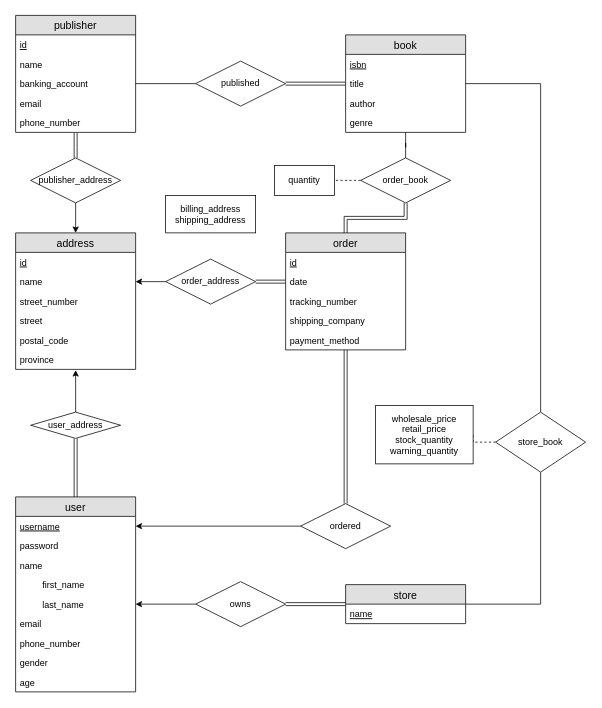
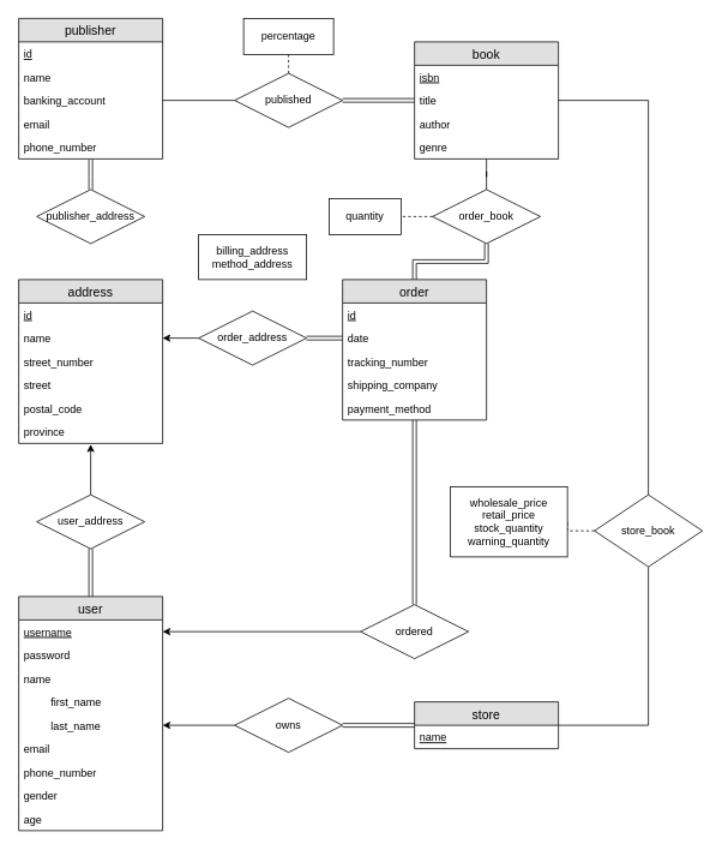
  <mxCell id="0" />
  <mxCell id="1" parent="0" />
  <mxCell id="2" value="publisher" style="swimlane;fontStyle=0;childLayout=stackLayout;horizontal=1;startSize=26;fillColor=#e0e0e0;horizontalStack=0;resizeParent=1;resizeParentMax=0;resizeLast=0;collapsible=1;marginBottom=0;swimlaneFillColor=#ffffff;align=center;fontSize=14;" vertex="1" parent="1"><mxGeometry x="20" y="20" width="160" height="156" as="geometry" /></mxCell>
  <mxCell id="3" value="id" style="text;strokeColor=none;fillColor=none;spacingLeft=4;spacingRight=4;overflow=hidden;rotatable=0;points=[[0,0.5],[1,0.5]];portConstraint=eastwest;fontSize=12;fontStyle=4" vertex="1" parent="2"><mxGeometry y="26" width="160" height="26" as="geometry" /></mxCell>
  <mxCell id="4" value="name" style="text;strokeColor=none;fillColor=none;spacingLeft=4;spacingRight=4;overflow=hidden;rotatable=0;points=[[0,0.5],[1,0.5]];portConstraint=eastwest;fontSize=12;" vertex="1" parent="2"><mxGeometry y="52" width="160" height="26" as="geometry" /></mxCell>
  <mxCell id="5" value="banking_account" style="text;strokeColor=none;fillColor=none;spacingLeft=4;spacingRight=4;overflow=hidden;rotatable=0;points=[[0,0.5],[1,0.5]];portConstraint=eastwest;fontSize=12;" vertex="1" parent="2"><mxGeometry y="78" width="160" height="26" as="geometry" /></mxCell>
  <mxCell id="6" value="email" style="text;strokeColor=none;fillColor=none;spacingLeft=4;spacingRight=4;overflow=hidden;rotatable=0;points=[[0,0.5],[1,0.5]];portConstraint=eastwest;fontSize=12;" vertex="1" parent="2"><mxGeometry y="104" width="160" height="26" as="geometry" /></mxCell>
  <mxCell id="7" value="phone_number" style="text;strokeColor=none;fillColor=none;spacingLeft=4;spacingRight=4;overflow=hidden;rotatable=0;points=[[0,0.5],[1,0.5]];portConstraint=eastwest;fontSize=12;" vertex="1" parent="2"><mxGeometry y="130" width="160" height="26" as="geometry" /></mxCell>
  <mxCell id="8" style="edgeStyle=orthogonalEdgeStyle;rounded=0;orthogonalLoop=1;jettySize=auto;html=1;exitX=0;exitY=0.5;exitDx=0;exitDy=0;endArrow=none;endFill=0;" edge="1" parent="1" source="10" target="5"><mxGeometry relative="1" as="geometry"><mxPoint x="220" y="130" as="targetPoint" /></mxGeometry></mxCell>
  <mxCell id="9" style="edgeStyle=orthogonalEdgeStyle;rounded=0;orthogonalLoop=1;jettySize=auto;html=1;exitX=1;exitY=0.5;exitDx=0;exitDy=0;endArrow=none;endFill=0;shape=link;" edge="1" parent="1" source="10" target="15"><mxGeometry relative="1" as="geometry" /></mxCell>
  <mxCell id="10" value="published" style="shape=rhombus;perimeter=rhombusPerimeter;whiteSpace=wrap;html=1;align=center;" vertex="1" parent="1"><mxGeometry x="260" y="81" width="120" height="60" as="geometry" /></mxCell>
+ <mxCell id="11" style="edgeStyle=orthogonalEdgeStyle;rounded=0;orthogonalLoop=1;jettySize=auto;html=1;exitX=0.5;exitY=1;exitDx=0;exitDy=0;entryX=0.5;entryY=0;entryDx=0;entryDy=0;endArrow=none;endFill=0;dashed=1;" edge="1" parent="1" source="12" target="10"><mxGeometry relative="1" as="geometry" /></mxCell>
+ <mxCell id="12" value="percentage" style="whiteSpace=wrap;html=1;align=center;" vertex="1" parent="1"><mxGeometry x="270" y="20" width="100" height="40" as="geometry" /></mxCell>
  <mxCell id="13" value="book" style="swimlane;fontStyle=0;childLayout=stackLayout;horizontal=1;startSize=26;fillColor=#e0e0e0;horizontalStack=0;resizeParent=1;resizeParentMax=0;resizeLast=0;collapsible=1;marginBottom=0;swimlaneFillColor=#ffffff;align=center;fontSize=14;" vertex="1" parent="1"><mxGeometry x="460" y="46" width="160" height="130" as="geometry" /></mxCell>
  <mxCell id="14" value="isbn" style="text;strokeColor=none;fillColor=none;spacingLeft=4;spacingRight=4;overflow=hidden;rotatable=0;points=[[0,0.5],[1,0.5]];portConstraint=eastwest;fontSize=12;fontStyle=4" vertex="1" parent="13"><mxGeometry y="26" width="160" height="26" as="geometry" /></mxCell>
  <mxCell id="15" value="title" style="text;strokeColor=none;fillColor=none;spacingLeft=4;spacingRight=4;overflow=hidden;rotatable=0;points=[[0,0.5],[1,0.5]];portConstraint=eastwest;fontSize=12;" vertex="1" parent="13"><mxGeometry y="52" width="160" height="26" as="geometry" /></mxCell>
  <mxCell id="16" value="author" style="text;strokeColor=none;fillColor=none;spacingLeft=4;spacingRight=4;overflow=hidden;rotatable=0;points=[[0,0.5],[1,0.5]];portConstraint=eastwest;fontSize=12;" vertex="1" parent="13"><mxGeometry y="78" width="160" height="26" as="geometry" /></mxCell>
  <mxCell id="17" value="genre" style="text;strokeColor=none;fillColor=none;spacingLeft=4;spacingRight=4;overflow=hidden;rotatable=0;points=[[0,0.5],[1,0.5]];portConstraint=eastwest;fontSize=12;" vertex="1" parent="13"><mxGeometry y="104" width="160" height="26" as="geometry" /></mxCell>
  <mxCell id="18" style="edgeStyle=orthogonalEdgeStyle;rounded=0;orthogonalLoop=1;jettySize=auto;html=1;entryX=0.5;entryY=1.027;entryDx=0;entryDy=0;entryPerimeter=0;endArrow=classic;endFill=1;shape=link;" edge="1" parent="1" source="20" target="7"><mxGeometry relative="1" as="geometry" /></mxCell>
- <mxCell id="19" style="edgeStyle=orthogonalEdgeStyle;rounded=0;orthogonalLoop=1;jettySize=auto;html=1;entryX=0.5;entryY=0;entryDx=0;entryDy=0;endArrow=classic;endFill=1;" edge="1" parent="1" source="20" target="28"><mxGeometry relative="1" as="geometry" /></mxCell>
  <mxCell id="20" value="publisher_address" style="shape=rhombus;perimeter=rhombusPerimeter;whiteSpace=wrap;html=1;align=center;" vertex="1" parent="1"><mxGeometry x="40" y="210" width="120" height="60" as="geometry" /></mxCell>
  <mxCell id="21" style="edgeStyle=orthogonalEdgeStyle;rounded=0;orthogonalLoop=1;jettySize=auto;html=1;endArrow=classic;endFill=1;entryX=0.5;entryY=1.038;entryDx=0;entryDy=0;entryPerimeter=0;" edge="1" parent="1" source="23" target="34"><mxGeometry relative="1" as="geometry"><mxPoint x="100" y="545" as="targetPoint" /></mxGeometry></mxCell>
  <mxCell id="22" style="edgeStyle=orthogonalEdgeStyle;rounded=0;orthogonalLoop=1;jettySize=auto;html=1;exitX=0.5;exitY=1;exitDx=0;exitDy=0;entryX=0.5;entryY=0;entryDx=0;entryDy=0;endArrow=classic;endFill=1;shape=link;" edge="1" parent="1" source="23" target="41"><mxGeometry relative="1" as="geometry" /></mxCell>
- <mxCell id="23" value="user_address" style="shape=rhombus;perimeter=rhombusPerimeter;whiteSpace=wrap;html=1;align=center;" vertex="1" parent="1"><mxGeometry x="40" y="549" width="120" height="35" as="geometry" /></mxCell>
+ <mxCell id="23" value="user_address" style="shape=rhombus;perimeter=rhombusPerimeter;whiteSpace=wrap;html=1;align=center;" vertex="1" parent="1"><mxGeometry x="40" y="549" width="120" height="60" as="geometry" /></mxCell>
  <mxCell id="24" style="edgeStyle=orthogonalEdgeStyle;rounded=0;orthogonalLoop=1;jettySize=auto;html=1;exitX=0;exitY=0.5;exitDx=0;exitDy=0;entryX=1;entryY=0.5;entryDx=0;entryDy=0;endArrow=classic;endFill=1;" edge="1" parent="1" source="26" target="30"><mxGeometry relative="1" as="geometry" /></mxCell>
  <mxCell id="25" style="edgeStyle=orthogonalEdgeStyle;rounded=0;orthogonalLoop=1;jettySize=auto;html=1;exitX=1;exitY=0.5;exitDx=0;exitDy=0;entryX=0;entryY=0.5;entryDx=0;entryDy=0;endArrow=classic;endFill=1;shape=link;" edge="1" parent="1" source="26" target="37"><mxGeometry relative="1" as="geometry" /></mxCell>
  <mxCell id="26" value="order_address" style="shape=rhombus;perimeter=rhombusPerimeter;whiteSpace=wrap;html=1;align=center;" vertex="1" parent="1"><mxGeometry x="220" y="345" width="120" height="60" as="geometry" /></mxCell>
- <mxCell id="27" value="&lt;div&gt;billing_address&lt;/div&gt;&lt;div&gt;shipping_address&lt;br&gt;&lt;/div&gt;" style="whiteSpace=wrap;html=1;align=center;" vertex="1" parent="1"><mxGeometry x="220" y="260" width="120" height="50" as="geometry" /></mxCell>
+ <mxCell id="27" value="&lt;div&gt;billing_address&lt;/div&gt;&lt;div&gt;method_address&lt;br&gt;&lt;/div&gt;" style="whiteSpace=wrap;html=1;align=center;" vertex="1" parent="1"><mxGeometry x="220" y="260" width="120" height="50" as="geometry" /></mxCell>
  <mxCell id="28" value="address" style="swimlane;fontStyle=0;childLayout=stackLayout;horizontal=1;startSize=26;fillColor=#e0e0e0;horizontalStack=0;resizeParent=1;resizeParentMax=0;resizeLast=0;collapsible=1;marginBottom=0;swimlaneFillColor=#ffffff;align=center;fontSize=14;" vertex="1" parent="1"><mxGeometry x="20" y="310" width="160" height="182" as="geometry" /></mxCell>
  <mxCell id="29" value="id" style="text;strokeColor=none;fillColor=none;spacingLeft=4;spacingRight=4;overflow=hidden;rotatable=0;points=[[0,0.5],[1,0.5]];portConstraint=eastwest;fontSize=12;fontStyle=4" vertex="1" parent="28"><mxGeometry y="26" width="160" height="26" as="geometry" /></mxCell>
  <mxCell id="30" value="name" style="text;strokeColor=none;fillColor=none;spacingLeft=4;spacingRight=4;overflow=hidden;rotatable=0;points=[[0,0.5],[1,0.5]];portConstraint=eastwest;fontSize=12;fontStyle=0" vertex="1" parent="28"><mxGeometry y="52" width="160" height="26" as="geometry" /></mxCell>
  <mxCell id="31" value="street_number" style="text;strokeColor=none;fillColor=none;spacingLeft=4;spacingRight=4;overflow=hidden;rotatable=0;points=[[0,0.5],[1,0.5]];portConstraint=eastwest;fontSize=12;fontStyle=0" vertex="1" parent="28"><mxGeometry y="78" width="160" height="26" as="geometry" /></mxCell>
  <mxCell id="32" value="street" style="text;strokeColor=none;fillColor=none;spacingLeft=4;spacingRight=4;overflow=hidden;rotatable=0;points=[[0,0.5],[1,0.5]];portConstraint=eastwest;fontSize=12;fontStyle=0" vertex="1" parent="28"><mxGeometry y="104" width="160" height="26" as="geometry" /></mxCell>
  <mxCell id="33" value="postal_code" style="text;strokeColor=none;fillColor=none;spacingLeft=4;spacingRight=4;overflow=hidden;rotatable=0;points=[[0,0.5],[1,0.5]];portConstraint=eastwest;fontSize=12;fontStyle=0" vertex="1" parent="28"><mxGeometry y="130" width="160" height="26" as="geometry" /></mxCell>
  <mxCell id="34" value="province" style="text;strokeColor=none;fillColor=none;spacingLeft=4;spacingRight=4;overflow=hidden;rotatable=0;points=[[0,0.5],[1,0.5]];portConstraint=eastwest;fontSize=12;fontStyle=0" vertex="1" parent="28"><mxGeometry y="156" width="160" height="26" as="geometry" /></mxCell>
  <mxCell id="35" value="order" style="swimlane;fontStyle=0;childLayout=stackLayout;horizontal=1;startSize=26;fillColor=#e0e0e0;horizontalStack=0;resizeParent=1;resizeParentMax=0;resizeLast=0;collapsible=1;marginBottom=0;swimlaneFillColor=#ffffff;align=center;fontSize=14;" vertex="1" parent="1"><mxGeometry x="380" y="310" width="160" height="156" as="geometry" /></mxCell>
  <mxCell id="36" value="id" style="text;strokeColor=none;fillColor=none;spacingLeft=4;spacingRight=4;overflow=hidden;rotatable=0;points=[[0,0.5],[1,0.5]];portConstraint=eastwest;fontSize=12;fontStyle=4" vertex="1" parent="35"><mxGeometry y="26" width="160" height="26" as="geometry" /></mxCell>
  <mxCell id="37" value="date" style="text;strokeColor=none;fillColor=none;spacingLeft=4;spacingRight=4;overflow=hidden;rotatable=0;points=[[0,0.5],[1,0.5]];portConstraint=eastwest;fontSize=12;" vertex="1" parent="35"><mxGeometry y="52" width="160" height="26" as="geometry" /></mxCell>
  <mxCell id="38" value="tracking_number" style="text;strokeColor=none;fillColor=none;spacingLeft=4;spacingRight=4;overflow=hidden;rotatable=0;points=[[0,0.5],[1,0.5]];portConstraint=eastwest;fontSize=12;" vertex="1" parent="35"><mxGeometry y="78" width="160" height="26" as="geometry" /></mxCell>
  <mxCell id="39" value="shipping_company" style="text;strokeColor=none;fillColor=none;spacingLeft=4;spacingRight=4;overflow=hidden;rotatable=0;points=[[0,0.5],[1,0.5]];portConstraint=eastwest;fontSize=12;" vertex="1" parent="35"><mxGeometry y="104" width="160" height="26" as="geometry" /></mxCell>
  <mxCell id="40" value="payment_method" style="text;strokeColor=none;fillColor=none;spacingLeft=4;spacingRight=4;overflow=hidden;rotatable=0;points=[[0,0.5],[1,0.5]];portConstraint=eastwest;fontSize=12;" vertex="1" parent="35"><mxGeometry y="130" width="160" height="26" as="geometry" /></mxCell>
  <mxCell id="41" value="user" style="swimlane;fontStyle=0;childLayout=stackLayout;horizontal=1;startSize=26;fillColor=#e0e0e0;horizontalStack=0;resizeParent=1;resizeParentMax=0;resizeLast=0;collapsible=1;marginBottom=0;swimlaneFillColor=#ffffff;align=center;fontSize=14;" vertex="1" parent="1"><mxGeometry x="20" y="662" width="160" height="260" as="geometry" /></mxCell>
  <mxCell id="42" value="username" style="text;strokeColor=none;fillColor=none;spacingLeft=4;spacingRight=4;overflow=hidden;rotatable=0;points=[[0,0.5],[1,0.5]];portConstraint=eastwest;fontSize=12;fontStyle=4" vertex="1" parent="41"><mxGeometry y="26" width="160" height="26" as="geometry" /></mxCell>
  <mxCell id="43" value="password" style="text;strokeColor=none;fillColor=none;spacingLeft=4;spacingRight=4;overflow=hidden;rotatable=0;points=[[0,0.5],[1,0.5]];portConstraint=eastwest;fontSize=12;" vertex="1" parent="41"><mxGeometry y="52" width="160" height="26" as="geometry" /></mxCell>
  <mxCell id="44" value="name" style="text;strokeColor=none;fillColor=none;spacingLeft=4;spacingRight=4;overflow=hidden;rotatable=0;points=[[0,0.5],[1,0.5]];portConstraint=eastwest;fontSize=12;fontStyle=0" vertex="1" parent="41"><mxGeometry y="78" width="160" height="26" as="geometry" /></mxCell>
  <mxCell id="45" value="first_name" style="shape=partialRectangle;top=0;left=0;right=0;bottom=0;align=left;verticalAlign=top;fillColor=none;spacingLeft=34;spacingRight=4;overflow=hidden;rotatable=0;points=[[0,0.5],[1,0.5]];portConstraint=eastwest;dropTarget=0;fontSize=12;" vertex="1" parent="41"><mxGeometry y="104" width="160" height="26" as="geometry" /></mxCell>
  <mxCell id="46" value="" style="shape=partialRectangle;top=0;left=0;bottom=0;right=0;fillColor=none;align=left;verticalAlign=top;spacingLeft=4;spacingRight=4;overflow=hidden;rotatable=0;points=[];portConstraint=eastwest;part=1;fontSize=12;" vertex="1" connectable="0" parent="45"><mxGeometry width="30" height="26" as="geometry" /></mxCell>
  <mxCell id="47" value="last_name" style="shape=partialRectangle;top=0;left=0;right=0;bottom=0;align=left;verticalAlign=top;fillColor=none;spacingLeft=34;spacingRight=4;overflow=hidden;rotatable=0;points=[[0,0.5],[1,0.5]];portConstraint=eastwest;dropTarget=0;fontSize=12;" vertex="1" parent="41"><mxGeometry y="130" width="160" height="26" as="geometry" /></mxCell>
  <mxCell id="48" value="" style="shape=partialRectangle;top=0;left=0;bottom=0;right=0;fillColor=none;align=left;verticalAlign=top;spacingLeft=4;spacingRight=4;overflow=hidden;rotatable=0;points=[];portConstraint=eastwest;part=1;fontSize=12;" vertex="1" connectable="0" parent="47"><mxGeometry width="30" height="26" as="geometry" /></mxCell>
  <mxCell id="49" value="email" style="text;strokeColor=none;fillColor=none;spacingLeft=4;spacingRight=4;overflow=hidden;rotatable=0;points=[[0,0.5],[1,0.5]];portConstraint=eastwest;fontSize=12;" vertex="1" parent="41"><mxGeometry y="156" width="160" height="26" as="geometry" /></mxCell>
  <mxCell id="50" value="phone_number" style="text;strokeColor=none;fillColor=none;spacingLeft=4;spacingRight=4;overflow=hidden;rotatable=0;points=[[0,0.5],[1,0.5]];portConstraint=eastwest;fontSize=12;" vertex="1" parent="41"><mxGeometry y="182" width="160" height="26" as="geometry" /></mxCell>
  <mxCell id="51" value="gender" style="text;strokeColor=none;fillColor=none;spacingLeft=4;spacingRight=4;overflow=hidden;rotatable=0;points=[[0,0.5],[1,0.5]];portConstraint=eastwest;fontSize=12;" vertex="1" parent="41"><mxGeometry y="208" width="160" height="26" as="geometry" /></mxCell>
  <mxCell id="52" value="age" style="text;strokeColor=none;fillColor=none;spacingLeft=4;spacingRight=4;overflow=hidden;rotatable=0;points=[[0,0.5],[1,0.5]];portConstraint=eastwest;fontSize=12;" vertex="1" parent="41"><mxGeometry y="234" width="160" height="26" as="geometry" /></mxCell>
  <mxCell id="53" style="edgeStyle=orthogonalEdgeStyle;rounded=0;orthogonalLoop=1;jettySize=auto;html=1;exitX=0;exitY=0.5;exitDx=0;exitDy=0;entryX=1;entryY=0.5;entryDx=0;entryDy=0;endArrow=classic;endFill=1;" edge="1" parent="1" source="55" target="42"><mxGeometry relative="1" as="geometry" /></mxCell>
  <mxCell id="54" style="edgeStyle=orthogonalEdgeStyle;rounded=0;orthogonalLoop=1;jettySize=auto;html=1;exitX=0.5;exitY=0;exitDx=0;exitDy=0;endArrow=classic;endFill=1;shape=link;" edge="1" parent="1" source="55" target="35"><mxGeometry relative="1" as="geometry"><mxPoint x="460" y="480" as="targetPoint" /></mxGeometry></mxCell>
  <mxCell id="55" value="ordered" style="shape=rhombus;perimeter=rhombusPerimeter;whiteSpace=wrap;html=1;align=center;" vertex="1" parent="1"><mxGeometry x="400" y="671" width="120" height="60" as="geometry" /></mxCell>
  <mxCell id="56" style="edgeStyle=orthogonalEdgeStyle;rounded=0;orthogonalLoop=1;jettySize=auto;html=1;exitX=0.5;exitY=0;exitDx=0;exitDy=0;endArrow=none;endFill=0;" edge="1" parent="1" source="59" target="13"><mxGeometry relative="1" as="geometry" /></mxCell>
  <mxCell id="57" style="edgeStyle=orthogonalEdgeStyle;rounded=0;orthogonalLoop=1;jettySize=auto;html=1;entryX=0.5;entryY=0;entryDx=0;entryDy=0;endArrow=none;endFill=0;shape=link;" edge="1" parent="1" source="59" target="35"><mxGeometry relative="1" as="geometry" /></mxCell>
  <mxCell id="58" style="edgeStyle=orthogonalEdgeStyle;rounded=0;orthogonalLoop=1;jettySize=auto;html=1;exitX=0;exitY=0.5;exitDx=0;exitDy=0;entryX=1;entryY=0.5;entryDx=0;entryDy=0;endArrow=none;endFill=0;dashed=1;" edge="1" parent="1" source="59" target="60"><mxGeometry relative="1" as="geometry" /></mxCell>
  <mxCell id="59" value="order_book" style="shape=rhombus;perimeter=rhombusPerimeter;whiteSpace=wrap;html=1;align=center;" vertex="1" parent="1"><mxGeometry x="480" y="210" width="120" height="60" as="geometry" /></mxCell>
  <mxCell id="60" value="quantity" style="whiteSpace=wrap;html=1;align=center;" vertex="1" parent="1"><mxGeometry x="365" y="220" width="80" height="40" as="geometry" /></mxCell>
  <mxCell id="61" style="edgeStyle=orthogonalEdgeStyle;rounded=0;orthogonalLoop=1;jettySize=auto;html=1;endArrow=none;endFill=0;exitX=1;exitY=0.5;exitDx=0;exitDy=0;shape=link;" edge="1" parent="1" source="63" target="69"><mxGeometry relative="1" as="geometry"><mxPoint x="410" y="843" as="sourcePoint" /></mxGeometry></mxCell>
  <mxCell id="62" style="edgeStyle=orthogonalEdgeStyle;rounded=0;orthogonalLoop=1;jettySize=auto;html=1;exitX=0;exitY=0.5;exitDx=0;exitDy=0;endArrow=classic;endFill=1;entryX=1;entryY=0.5;entryDx=0;entryDy=0;" edge="1" parent="1" source="63" target="47"><mxGeometry relative="1" as="geometry" /></mxCell>
  <mxCell id="63" value="owns" style="shape=rhombus;perimeter=rhombusPerimeter;whiteSpace=wrap;html=1;align=center;" vertex="1" parent="1"><mxGeometry x="260" y="775" width="120" height="60" as="geometry" /></mxCell>
  <mxCell id="64" style="edgeStyle=orthogonalEdgeStyle;rounded=0;orthogonalLoop=1;jettySize=auto;html=1;exitX=0.5;exitY=0;exitDx=0;exitDy=0;entryX=1;entryY=0.5;entryDx=0;entryDy=0;endArrow=none;endFill=0;" edge="1" parent="1" source="67" target="15"><mxGeometry relative="1" as="geometry" /></mxCell>
  <mxCell id="65" style="edgeStyle=orthogonalEdgeStyle;rounded=0;orthogonalLoop=1;jettySize=auto;html=1;exitX=0.5;exitY=1;exitDx=0;exitDy=0;entryX=1;entryY=0.5;entryDx=0;entryDy=0;endArrow=none;endFill=0;" edge="1" parent="1" source="67" target="69"><mxGeometry relative="1" as="geometry" /></mxCell>
  <mxCell id="66" style="edgeStyle=orthogonalEdgeStyle;rounded=0;orthogonalLoop=1;jettySize=auto;html=1;exitX=0;exitY=0.5;exitDx=0;exitDy=0;entryX=1;entryY=0.5;entryDx=0;entryDy=0;dashed=1;endArrow=none;endFill=0;" edge="1" parent="1" source="67" target="68"><mxGeometry relative="1" as="geometry" /></mxCell>
  <mxCell id="67" value="store_book" style="shape=rhombus;perimeter=rhombusPerimeter;whiteSpace=wrap;html=1;align=center;" vertex="1" parent="1"><mxGeometry x="660" y="549" width="120" height="80" as="geometry" /></mxCell>
  <mxCell id="68" value="&lt;div&gt;wholesale_price&lt;/div&gt;&lt;div&gt;retail_price&lt;/div&gt;&lt;div&gt;stock_quantity&lt;/div&gt;&lt;div&gt;warning_quantity&lt;br&gt;&lt;/div&gt;" style="whiteSpace=wrap;html=1;align=center;" vertex="1" parent="1"><mxGeometry x="500" y="540" width="130" height="78" as="geometry" /></mxCell>
  <mxCell id="69" value="store" style="swimlane;fontStyle=0;childLayout=stackLayout;horizontal=1;startSize=26;fillColor=#e0e0e0;horizontalStack=0;resizeParent=1;resizeParentMax=0;resizeLast=0;collapsible=1;marginBottom=0;swimlaneFillColor=#ffffff;align=center;fontSize=14;" vertex="1" parent="1"><mxGeometry x="460" y="779" width="160" height="52" as="geometry" /></mxCell>
  <mxCell id="70" value="name" style="text;strokeColor=none;fillColor=none;spacingLeft=4;spacingRight=4;overflow=hidden;rotatable=0;points=[[0,0.5],[1,0.5]];portConstraint=eastwest;fontSize=12;fontStyle=4" vertex="1" parent="69"><mxGeometry y="26" width="160" height="26" as="geometry" /></mxCell>
